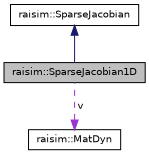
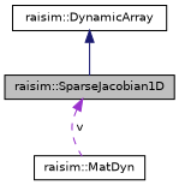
  digraph {
    node [color=black fillcolor=white fontname=Helvetica fontsize=10 shape=record style=filled]
    edge [dir=back fontname=Helvetica fontsize=10 labelfontname=Helvetica labelfontsize=10]
    n1 [fillcolor=grey75 fontcolor=black height=0.2 label="raisim::SparseJacobian1D" width=0.4]
    n2 [height=0.2 label="raisim::MatDyn" width=0.4]
-   n3 [height=0.2 label="raisim::SparseJacobian" width=0.4]
-   n2 -> n1 [color=darkorchid3 label=" v" style=dashed]
+   n3 [height=0.2 label="raisim::DynamicArray" width=0.4]
+   n1 -> n2 [color=darkorchid3 label=" v" style=dashed]
    n3 -> n1 [color=midnightblue style=solid]
  }
